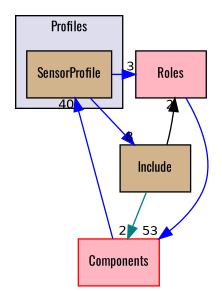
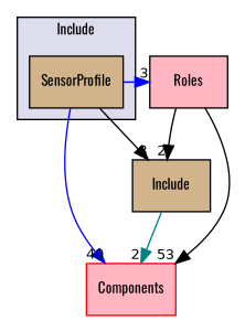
  digraph {
    compound=true
    fontname=Oswald
    node [fillcolor=tan fontname=Oswald fontsize=10 shape=box style=filled]
    edge [color=blue fontname=Oswald headlabel=2 labeldistance=1.5 labelfontname=Helvetica labelfontsize=10]
    n1 [label=SensorProfile pencolor=black]
    n2 [fillcolor=lightpink label=Roles]
    n3 [color=red fillcolor=lightpink label=Components]
    n4 [label=Include]
    subgraph cluster_1 {
      bgcolor="#ddddee"
      fontsize=10
-     label=Profiles
+     label=Include
      pencolor=black
      n1
    }
    n1 -> n2 [headlabel=3]
-   n3 -> n1 [headlabel=40]
-   n1 -> n4 [headlabel=8]
-   n2 -> n3 [headlabel=53]
-   n4 -> n2 [color=black]
+   n1 -> n3 [headlabel=40]
+   n1 -> n4 [color=black headlabel=8]
+   n2 -> n3 [color=black headlabel=53]
+   n2 -> n4 [color=black]
    n4 -> n3 [color=teal]
  }
